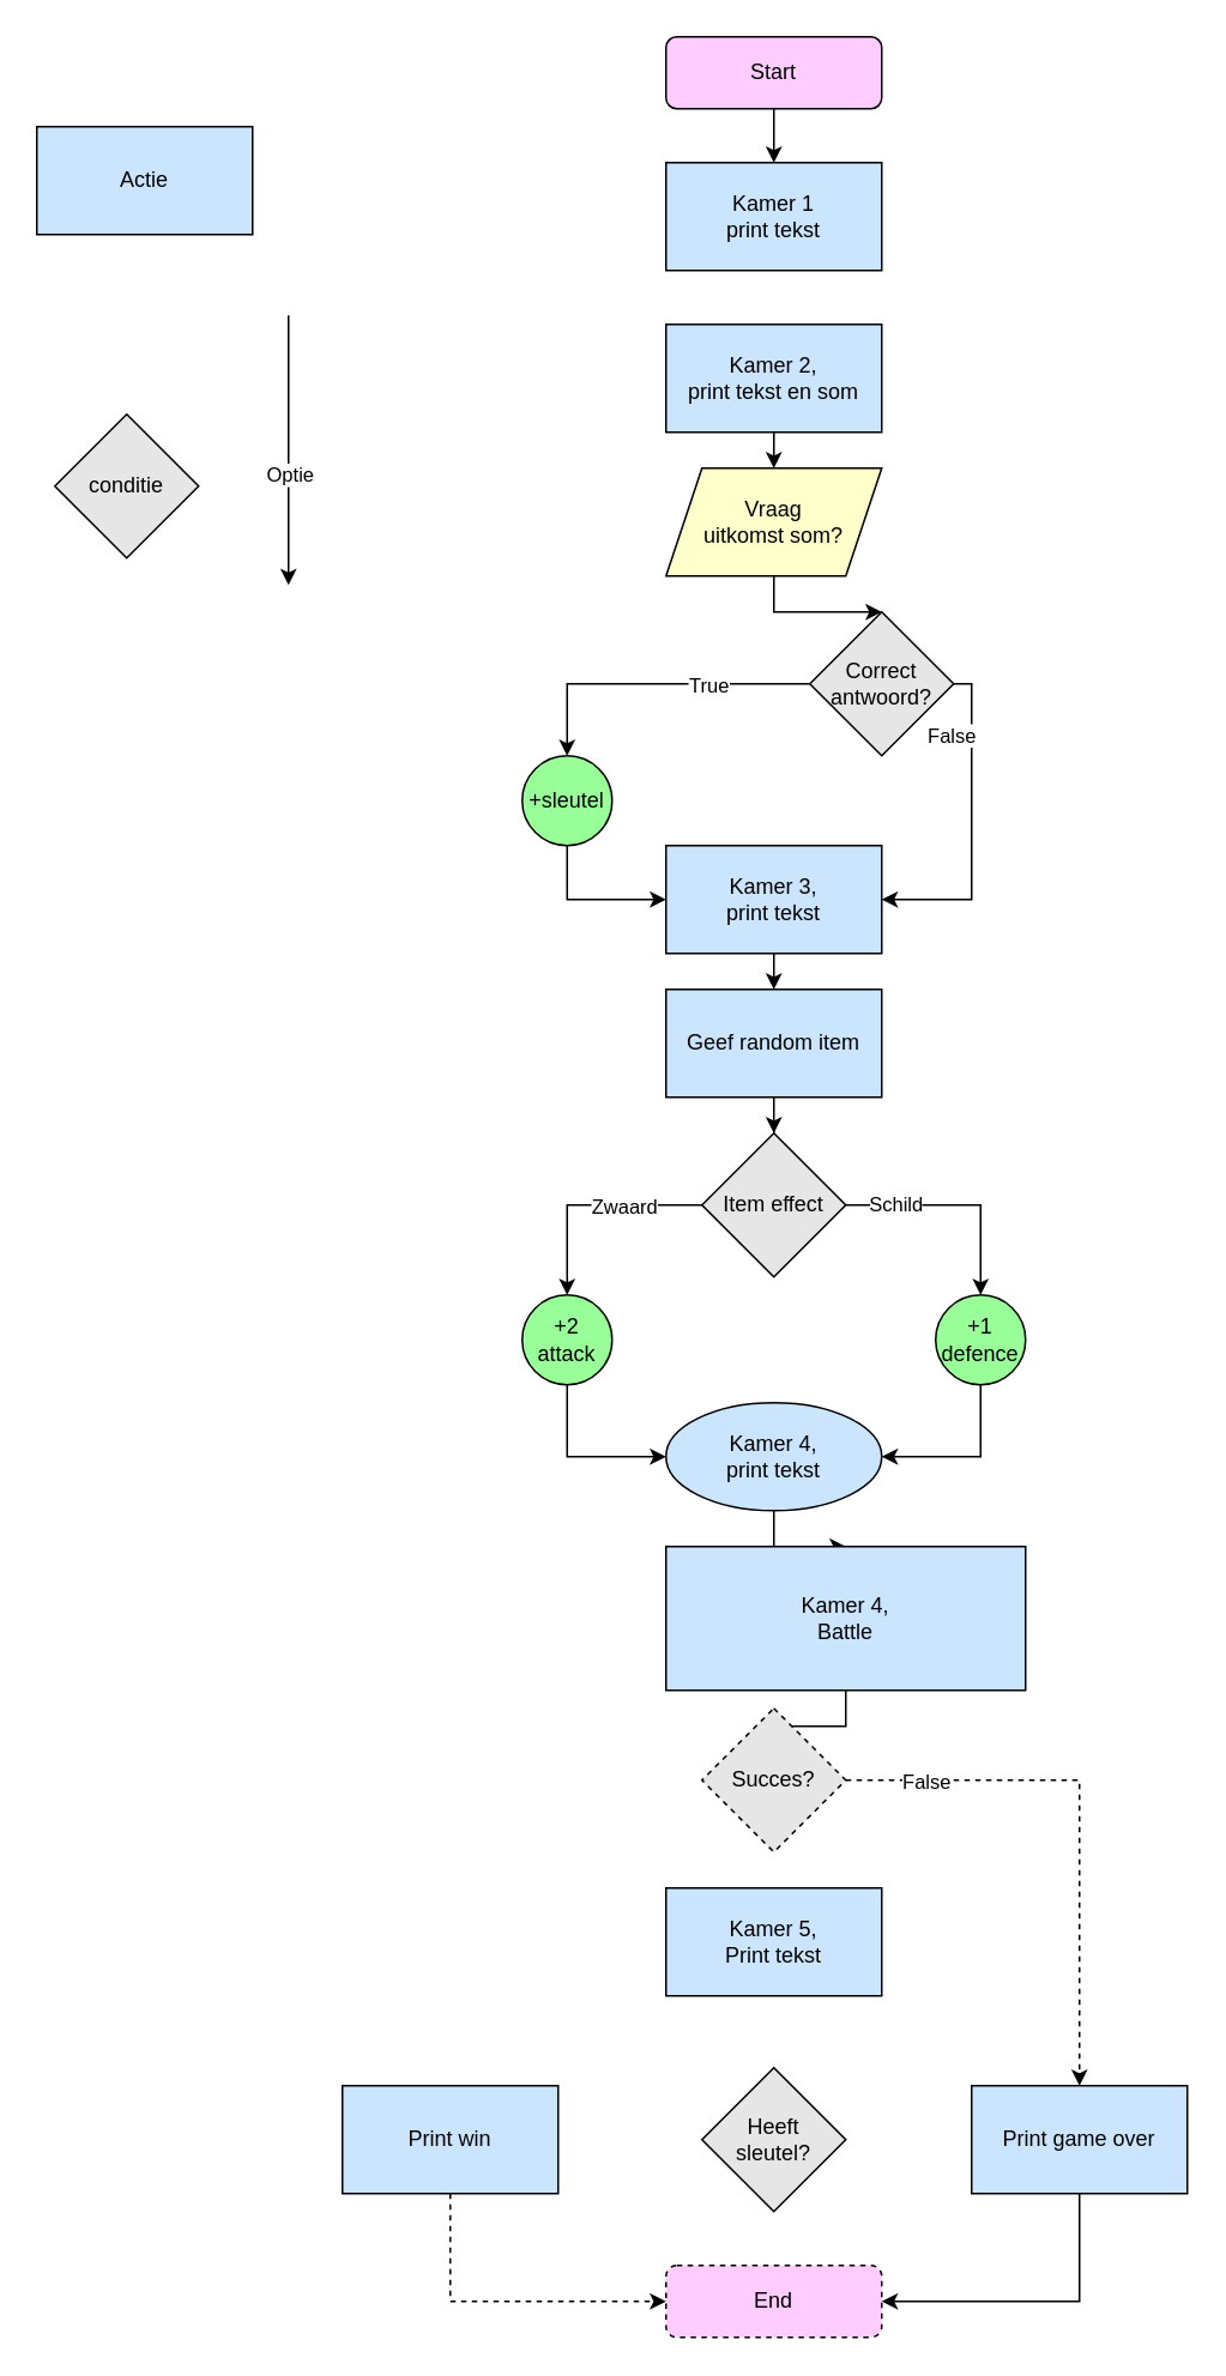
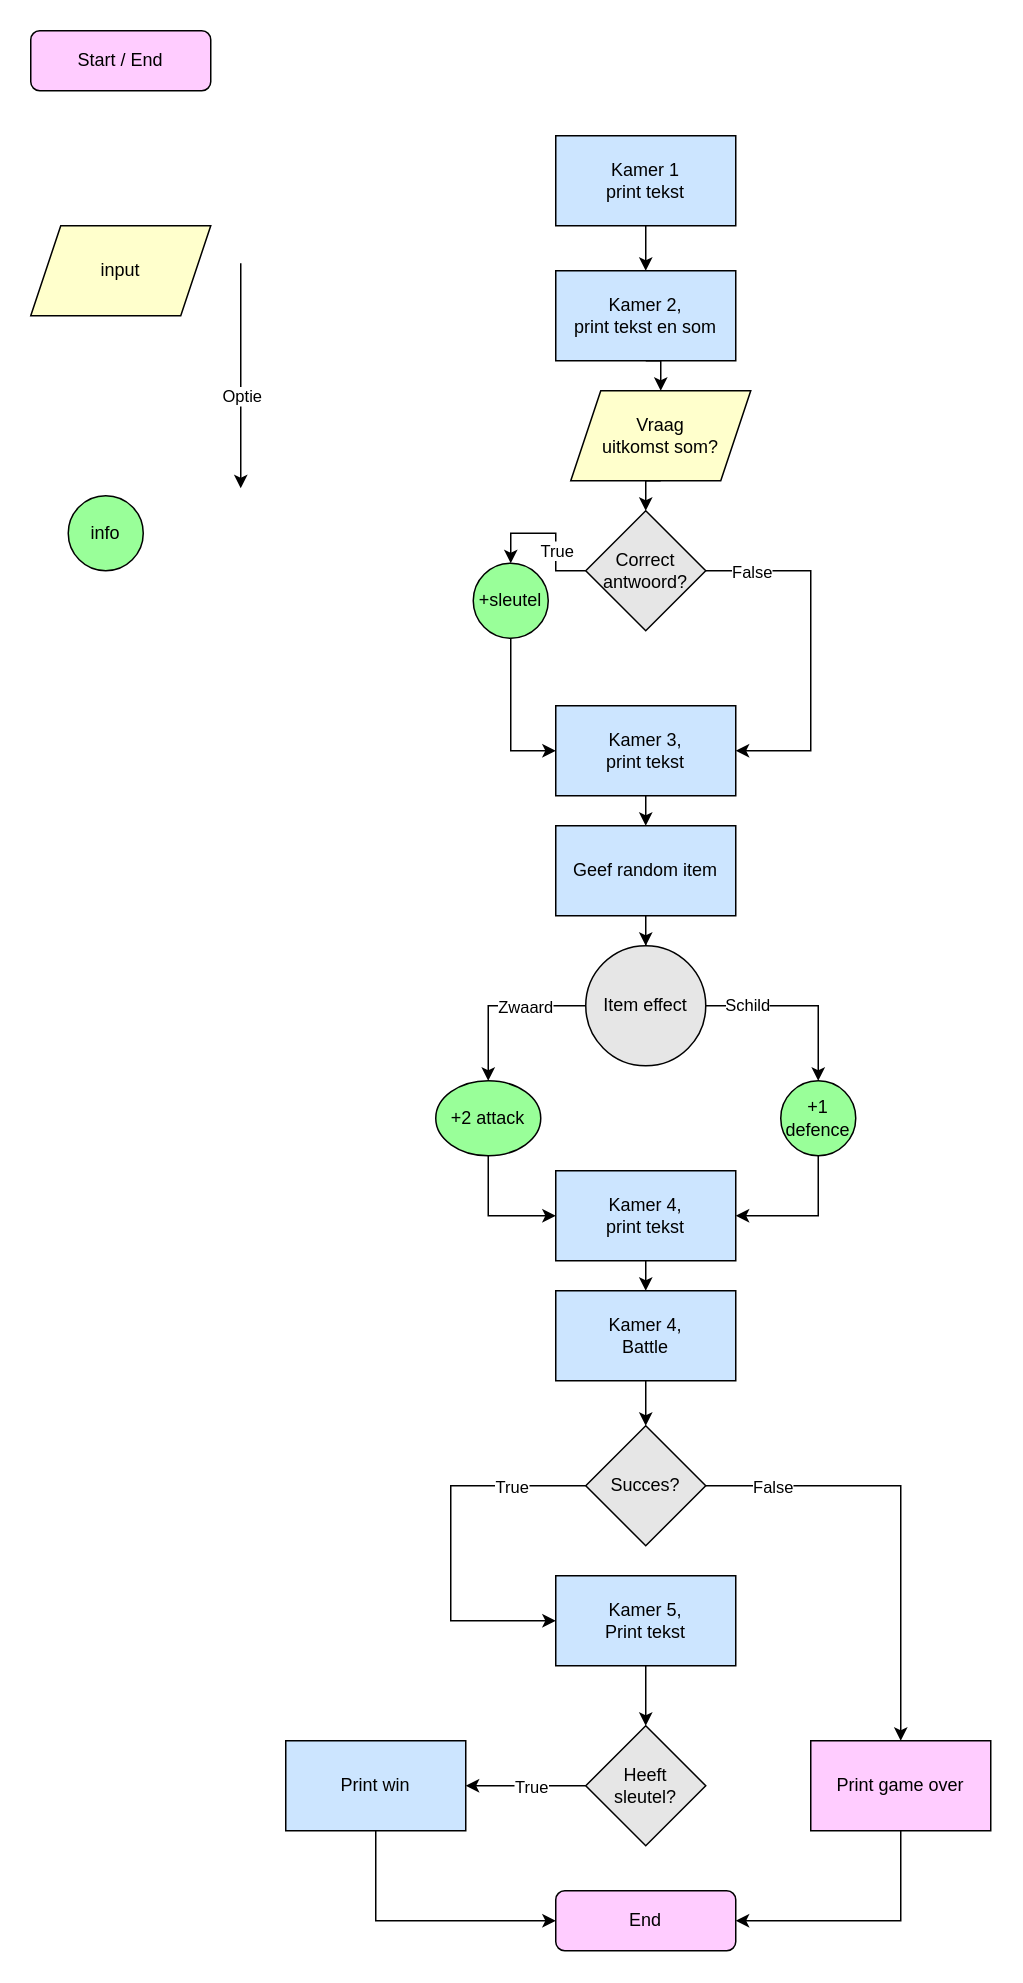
  <mxCell id="0" />
  <mxCell id="1" parent="0" />
- <mxCell id="4" value="Actie" style="rounded=0;whiteSpace=wrap;html=1;fillColor=#CCE5FF;" parent="1" vertex="1"><mxGeometry x="20" y="70" width="120" height="60" as="geometry" /></mxCell>
- <mxCell id="5" value="conditie" style="rhombus;whiteSpace=wrap;html=1;fillColor=#E6E6E6;" parent="1" vertex="1"><mxGeometry x="30" y="230" width="80" height="80" as="geometry" /></mxCell>
+ <mxCell id="2" value="Start / End" style="rounded=1;whiteSpace=wrap;html=1;fillColor=#FFCCFF;" parent="1" vertex="1"><mxGeometry x="20" y="20" width="120" height="40" as="geometry" /></mxCell>
+ <mxCell id="3" value="input" style="shape=parallelogram;perimeter=parallelogramPerimeter;whiteSpace=wrap;html=1;fixedSize=1;fillColor=#FFFFCC;" parent="1" vertex="1"><mxGeometry x="20" y="150" width="120" height="60" as="geometry" /></mxCell>
  <mxCell id="6" value="" style="endArrow=classic;html=1;rounded=0;" parent="1" edge="1"><mxGeometry width="50" height="50" relative="1" as="geometry"><mxPoint x="160" y="175" as="sourcePoint" /><mxPoint x="160" y="325" as="targetPoint" /></mxGeometry></mxCell>
  <mxCell id="7" value="Optie" style="edgeLabel;html=1;align=center;verticalAlign=middle;resizable=0;points=[];" parent="6" vertex="1" connectable="0"><mxGeometry x="0.178" relative="1" as="geometry"><mxPoint as="offset" /></mxGeometry></mxCell>
- <mxCell id="8" style="edgeStyle=orthogonalEdgeStyle;rounded=0;orthogonalLoop=1;jettySize=auto;html=1;exitX=0.5;exitY=1;exitDx=0;exitDy=0;entryX=0.5;entryY=0;entryDx=0;entryDy=0;" parent="1" source="9" target="11" edge="1"><mxGeometry relative="1" as="geometry" /></mxCell>
- <mxCell id="9" value="Start" style="rounded=1;whiteSpace=wrap;html=1;fillColor=#FFCCFF;" parent="1" vertex="1"><mxGeometry x="370" y="20" width="120" height="40" as="geometry" /></mxCell>
+ <mxCell id="10" style="edgeStyle=orthogonalEdgeStyle;rounded=0;orthogonalLoop=1;jettySize=auto;html=1;exitX=0.5;exitY=1;exitDx=0;exitDy=0;" parent="1" source="11" target="13" edge="1"><mxGeometry relative="1" as="geometry" /></mxCell>
  <mxCell id="11" value="Kamer 1&lt;br&gt;print tekst" style="rounded=0;whiteSpace=wrap;html=1;fillColor=#CCE5FF;" parent="1" vertex="1"><mxGeometry x="370" y="90" width="120" height="60" as="geometry" /></mxCell>
  <mxCell id="12" style="edgeStyle=orthogonalEdgeStyle;rounded=0;orthogonalLoop=1;jettySize=auto;html=1;exitX=0.5;exitY=1;exitDx=0;exitDy=0;entryX=0.5;entryY=0;entryDx=0;entryDy=0;" parent="1" source="13" target="15" edge="1"><mxGeometry relative="1" as="geometry" /></mxCell>
  <mxCell id="13" value="Kamer 2,&lt;br&gt;print tekst en som" style="rounded=0;whiteSpace=wrap;html=1;fillColor=#CCE5FF;" parent="1" vertex="1"><mxGeometry x="370" y="180" width="120" height="60" as="geometry" /></mxCell>
  <mxCell id="14" style="edgeStyle=orthogonalEdgeStyle;rounded=0;orthogonalLoop=1;jettySize=auto;html=1;exitX=0.5;exitY=1;exitDx=0;exitDy=0;entryX=0.5;entryY=0;entryDx=0;entryDy=0;" edge="1" parent="1" source="15" target="22"><mxGeometry relative="1" as="geometry" /></mxCell>
- <mxCell id="15" value="Vraag &lt;br&gt;uitkomst som?" style="shape=parallelogram;perimeter=parallelogramPerimeter;whiteSpace=wrap;html=1;fixedSize=1;fillColor=#FFFFCC;" parent="1" vertex="1"><mxGeometry x="370" y="260" width="120" height="60" as="geometry" /></mxCell>
+ <mxCell id="15" value="Vraag &lt;br&gt;uitkomst som?" style="shape=parallelogram;perimeter=parallelogramPerimeter;whiteSpace=wrap;html=1;fixedSize=1;fillColor=#FFFFCC;" parent="1" vertex="1"><mxGeometry x="380" y="260" width="120" height="60" as="geometry" /></mxCell>
  <mxCell id="16" style="edgeStyle=orthogonalEdgeStyle;rounded=0;orthogonalLoop=1;jettySize=auto;html=1;entryX=0;entryY=0.5;entryDx=0;entryDy=0;exitX=0.5;exitY=1;exitDx=0;exitDy=0;" edge="1" parent="1" source="17" target="24"><mxGeometry relative="1" as="geometry" /></mxCell>
- <mxCell id="17" value="+sleutel" style="ellipse;whiteSpace=wrap;html=1;aspect=fixed;fillColor=#99FF99;" parent="1" vertex="1"><mxGeometry x="290" y="420" width="50" height="50" as="geometry" /></mxCell>
+ <mxCell id="17" value="+sleutel" style="ellipse;whiteSpace=wrap;html=1;aspect=fixed;fillColor=#99FF99;" parent="1" vertex="1"><mxGeometry x="315" y="375" width="50" height="50" as="geometry" /></mxCell>
  <mxCell id="18" style="edgeStyle=orthogonalEdgeStyle;rounded=0;orthogonalLoop=1;jettySize=auto;html=1;exitX=0;exitY=0.5;exitDx=0;exitDy=0;entryX=0.5;entryY=0;entryDx=0;entryDy=0;" edge="1" parent="1" source="22" target="17"><mxGeometry relative="1" as="geometry"><mxPoint x="280" y="480" as="targetPoint" /></mxGeometry></mxCell>
  <mxCell id="19" value="True" style="edgeLabel;html=1;align=center;verticalAlign=middle;resizable=0;points=[];" vertex="1" connectable="0" parent="18"><mxGeometry x="-0.328" y="2" relative="1" as="geometry"><mxPoint x="2" y="-2" as="offset" /></mxGeometry></mxCell>
  <mxCell id="20" style="edgeStyle=orthogonalEdgeStyle;rounded=0;orthogonalLoop=1;jettySize=auto;html=1;exitX=1;exitY=0.5;exitDx=0;exitDy=0;entryX=1;entryY=0.5;entryDx=0;entryDy=0;" edge="1" parent="1" source="22" target="24"><mxGeometry relative="1" as="geometry"><mxPoint x="570" y="500" as="targetPoint" /><Array as="points"><mxPoint x="540" y="380" /><mxPoint x="540" y="500" /></Array></mxGeometry></mxCell>
  <mxCell id="21" value="False" style="edgeLabel;html=1;align=center;verticalAlign=middle;resizable=0;points=[];" vertex="1" connectable="0" parent="20"><mxGeometry x="-0.619" y="4" relative="1" as="geometry"><mxPoint x="-16" y="4" as="offset" /></mxGeometry></mxCell>
- <mxCell id="22" value="Correct antwoord?" style="rhombus;whiteSpace=wrap;html=1;fillColor=#E6E6E6;" vertex="1" parent="1"><mxGeometry x="450" y="340" width="80" height="80" as="geometry" /></mxCell>
+ <mxCell id="22" value="Correct antwoord?" style="rhombus;whiteSpace=wrap;html=1;fillColor=#E6E6E6;" vertex="1" parent="1"><mxGeometry x="390" y="340" width="80" height="80" as="geometry" /></mxCell>
  <mxCell id="23" style="edgeStyle=orthogonalEdgeStyle;rounded=0;orthogonalLoop=1;jettySize=auto;html=1;exitX=0.5;exitY=1;exitDx=0;exitDy=0;entryX=0.5;entryY=0;entryDx=0;entryDy=0;" edge="1" parent="1" source="24" target="35"><mxGeometry relative="1" as="geometry" /></mxCell>
  <mxCell id="24" value="Kamer 3,&lt;br&gt;print tekst" style="rounded=0;whiteSpace=wrap;html=1;fillColor=#CCE5FF;" vertex="1" parent="1"><mxGeometry x="370" y="470" width="120" height="60" as="geometry" /></mxCell>
  <mxCell id="25" style="edgeStyle=orthogonalEdgeStyle;rounded=0;orthogonalLoop=1;jettySize=auto;html=1;exitX=0;exitY=0.5;exitDx=0;exitDy=0;entryX=0.5;entryY=0;entryDx=0;entryDy=0;" edge="1" parent="1" source="29" target="31"><mxGeometry relative="1" as="geometry"><mxPoint x="330" y="670" as="targetPoint" /></mxGeometry></mxCell>
  <mxCell id="26" value="Zwaard" style="edgeLabel;html=1;align=center;verticalAlign=middle;resizable=0;points=[];" vertex="1" connectable="0" parent="25"><mxGeometry x="-0.289" relative="1" as="geometry"><mxPoint as="offset" /></mxGeometry></mxCell>
  <mxCell id="27" style="edgeStyle=orthogonalEdgeStyle;rounded=0;orthogonalLoop=1;jettySize=auto;html=1;exitX=1;exitY=0.5;exitDx=0;exitDy=0;" edge="1" parent="1" source="29" target="33"><mxGeometry relative="1" as="geometry" /></mxCell>
  <mxCell id="28" value="Schild" style="edgeLabel;html=1;align=center;verticalAlign=middle;resizable=0;points=[];" vertex="1" connectable="0" parent="27"><mxGeometry x="-0.567" y="1" relative="1" as="geometry"><mxPoint as="offset" /></mxGeometry></mxCell>
- <mxCell id="29" value="Item effect" style="rhombus;whiteSpace=wrap;html=1;fillColor=#E6E6E6;" vertex="1" parent="1"><mxGeometry x="390" y="630" width="80" height="80" as="geometry" /></mxCell>
+ <mxCell id="29" value="Item effect" style="ellipse;whiteSpace=wrap;html=1;fillColor=#E6E6E6;" vertex="1" parent="1"><mxGeometry x="390" y="630" width="80" height="80" as="geometry" /></mxCell>
  <mxCell id="30" style="edgeStyle=orthogonalEdgeStyle;rounded=0;orthogonalLoop=1;jettySize=auto;html=1;exitX=0.5;exitY=1;exitDx=0;exitDy=0;entryX=0;entryY=0.5;entryDx=0;entryDy=0;" edge="1" parent="1" source="31" target="37"><mxGeometry relative="1" as="geometry" /></mxCell>
- <mxCell id="31" value="+2 attack" style="ellipse;whiteSpace=wrap;html=1;aspect=fixed;fillColor=#99FF99;" vertex="1" parent="1"><mxGeometry x="290" y="720" width="50" height="50" as="geometry" /></mxCell>
+ <mxCell id="31" value="+2 attack" style="ellipse;whiteSpace=wrap;html=1;aspect=fixed;fillColor=#99FF99;" vertex="1" parent="1"><mxGeometry x="290" y="720" width="70" height="50" as="geometry" /></mxCell>
  <mxCell id="32" style="edgeStyle=orthogonalEdgeStyle;rounded=0;orthogonalLoop=1;jettySize=auto;html=1;exitX=0.5;exitY=1;exitDx=0;exitDy=0;entryX=1;entryY=0.5;entryDx=0;entryDy=0;" edge="1" parent="1" source="33" target="37"><mxGeometry relative="1" as="geometry" /></mxCell>
  <mxCell id="33" value="+1 defence" style="ellipse;whiteSpace=wrap;html=1;aspect=fixed;fillColor=#99FF99;" vertex="1" parent="1"><mxGeometry x="520" y="720" width="50" height="50" as="geometry" /></mxCell>
  <mxCell id="34" value="" style="edgeStyle=orthogonalEdgeStyle;rounded=0;orthogonalLoop=1;jettySize=auto;html=1;" edge="1" parent="1" source="35" target="29"><mxGeometry relative="1" as="geometry" /></mxCell>
  <mxCell id="35" value="Geef random item" style="rounded=0;whiteSpace=wrap;html=1;fillColor=#CCE5FF;" vertex="1" parent="1"><mxGeometry x="370" y="550" width="120" height="60" as="geometry" /></mxCell>
  <mxCell id="36" style="edgeStyle=orthogonalEdgeStyle;rounded=0;orthogonalLoop=1;jettySize=auto;html=1;exitX=0.5;exitY=1;exitDx=0;exitDy=0;entryX=0.5;entryY=0;entryDx=0;entryDy=0;" edge="1" parent="1" source="37" target="39"><mxGeometry relative="1" as="geometry" /></mxCell>
- <mxCell id="37" value="Kamer 4,&lt;br&gt;print tekst" style="ellipse;whiteSpace=wrap;html=1;fillColor=#CCE5FF;" vertex="1" parent="1"><mxGeometry x="370" y="780" width="120" height="60" as="geometry" /></mxCell>
+ <mxCell id="37" value="Kamer 4,&lt;br&gt;print tekst" style="rounded=0;whiteSpace=wrap;html=1;fillColor=#CCE5FF;" vertex="1" parent="1"><mxGeometry x="370" y="780" width="120" height="60" as="geometry" /></mxCell>
  <mxCell id="38" style="edgeStyle=orthogonalEdgeStyle;rounded=0;orthogonalLoop=1;jettySize=auto;html=1;exitX=0.5;exitY=1;exitDx=0;exitDy=0;entryX=0.5;entryY=0;entryDx=0;entryDy=0;" edge="1" parent="1" source="39" target="44"><mxGeometry relative="1" as="geometry" /></mxCell>
- <mxCell id="39" value="Kamer 4,&lt;br&gt;Battle" style="rounded=0;whiteSpace=wrap;html=1;fillColor=#CCE5FF;" vertex="1" parent="1"><mxGeometry x="370" y="860" width="200" height="80" as="geometry" /></mxCell>
- <mxCell id="40" style="edgeStyle=orthogonalEdgeStyle;rounded=0;orthogonalLoop=1;jettySize=auto;html=1;exitX=1;exitY=0.5;exitDx=0;exitDy=0;entryX=0.5;entryY=0;entryDx=0;entryDy=0;dashed=1;" edge="1" parent="1" source="44" target="47"><mxGeometry relative="1" as="geometry"><Array as="points"><mxPoint x="600" y="990" /></Array></mxGeometry></mxCell>
+ <mxCell id="39" value="Kamer 4,&lt;br&gt;Battle" style="rounded=0;whiteSpace=wrap;html=1;fillColor=#CCE5FF;" vertex="1" parent="1"><mxGeometry x="370" y="860" width="120" height="60" as="geometry" /></mxCell>
+ <mxCell id="40" style="edgeStyle=orthogonalEdgeStyle;rounded=0;orthogonalLoop=1;jettySize=auto;html=1;exitX=1;exitY=0.5;exitDx=0;exitDy=0;entryX=0.5;entryY=0;entryDx=0;entryDy=0;" edge="1" parent="1" source="44" target="47"><mxGeometry relative="1" as="geometry"><Array as="points"><mxPoint x="600" y="990" /></Array></mxGeometry></mxCell>
  <mxCell id="41" value="False" style="edgeLabel;html=1;align=center;verticalAlign=middle;resizable=0;points=[];" vertex="1" connectable="0" parent="40"><mxGeometry x="-0.765" y="-2" relative="1" as="geometry"><mxPoint x="9" y="-2" as="offset" /></mxGeometry></mxCell>
- <mxCell id="44" value="Succes?" style="rhombus;whiteSpace=wrap;html=1;fillColor=#E6E6E6;dashed=1;" vertex="1" parent="1"><mxGeometry x="390" y="950" width="80" height="80" as="geometry" /></mxCell>
- <mxCell id="45" value="End" style="rounded=1;whiteSpace=wrap;html=1;fillColor=#FFCCFF;dashed=1;" vertex="1" parent="1"><mxGeometry x="370" y="1260" width="120" height="40" as="geometry" /></mxCell>
+ <mxCell id="42" style="edgeStyle=orthogonalEdgeStyle;rounded=0;orthogonalLoop=1;jettySize=auto;html=1;exitX=0;exitY=0.5;exitDx=0;exitDy=0;entryX=0;entryY=0.5;entryDx=0;entryDy=0;" edge="1" parent="1" source="44" target="49"><mxGeometry relative="1" as="geometry"><mxPoint x="290" y="1100" as="targetPoint" /><Array as="points"><mxPoint x="300" y="990" /><mxPoint x="300" y="1080" /></Array></mxGeometry></mxCell>
+ <mxCell id="43" value="True" style="edgeLabel;html=1;align=center;verticalAlign=middle;resizable=0;points=[];" vertex="1" connectable="0" parent="42"><mxGeometry x="-0.599" y="5" relative="1" as="geometry"><mxPoint y="-5" as="offset" /></mxGeometry></mxCell>
+ <mxCell id="44" value="Succes?" style="rhombus;whiteSpace=wrap;html=1;fillColor=#E6E6E6;" vertex="1" parent="1"><mxGeometry x="390" y="950" width="80" height="80" as="geometry" /></mxCell>
+ <mxCell id="45" value="End" style="rounded=1;whiteSpace=wrap;html=1;fillColor=#FFCCFF;" vertex="1" parent="1"><mxGeometry x="370" y="1260" width="120" height="40" as="geometry" /></mxCell>
  <mxCell id="46" style="edgeStyle=orthogonalEdgeStyle;rounded=0;orthogonalLoop=1;jettySize=auto;html=1;exitX=0.5;exitY=1;exitDx=0;exitDy=0;entryX=1;entryY=0.5;entryDx=0;entryDy=0;" edge="1" parent="1" source="47" target="45"><mxGeometry relative="1" as="geometry" /></mxCell>
- <mxCell id="47" value="Print game over" style="rounded=0;whiteSpace=wrap;html=1;fillColor=#CCE5FF;" vertex="1" parent="1"><mxGeometry x="540" y="1160" width="120" height="60" as="geometry" /></mxCell>
+ <mxCell id="47" value="Print game over" style="rounded=0;whiteSpace=wrap;html=1;fillColor=#ffccff;" vertex="1" parent="1"><mxGeometry x="540" y="1160" width="120" height="60" as="geometry" /></mxCell>
+ <mxCell id="48" style="edgeStyle=orthogonalEdgeStyle;rounded=0;orthogonalLoop=1;jettySize=auto;html=1;exitX=0.5;exitY=1;exitDx=0;exitDy=0;entryX=0.5;entryY=0;entryDx=0;entryDy=0;" edge="1" parent="1" source="49" target="52"><mxGeometry relative="1" as="geometry" /></mxCell>
  <mxCell id="49" value="Kamer 5,&lt;br&gt;Print tekst" style="rounded=0;whiteSpace=wrap;html=1;fillColor=#CCE5FF;" vertex="1" parent="1"><mxGeometry x="370" y="1050" width="120" height="60" as="geometry" /></mxCell>
+ <mxCell id="50" style="edgeStyle=orthogonalEdgeStyle;rounded=0;orthogonalLoop=1;jettySize=auto;html=1;exitX=0;exitY=0.5;exitDx=0;exitDy=0;entryX=1;entryY=0.5;entryDx=0;entryDy=0;" edge="1" parent="1" source="52" target="54"><mxGeometry relative="1" as="geometry" /></mxCell>
+ <mxCell id="51" value="True" style="edgeLabel;html=1;align=center;verticalAlign=middle;resizable=0;points=[];" vertex="1" connectable="0" parent="50"><mxGeometry x="-0.075" y="4" relative="1" as="geometry"><mxPoint y="-4" as="offset" /></mxGeometry></mxCell>
  <mxCell id="52" value="Heeft&lt;br&gt;sleutel?" style="rhombus;whiteSpace=wrap;html=1;fillColor=#E6E6E6;" vertex="1" parent="1"><mxGeometry x="390" y="1150" width="80" height="80" as="geometry" /></mxCell>
- <mxCell id="53" style="edgeStyle=orthogonalEdgeStyle;rounded=0;orthogonalLoop=1;jettySize=auto;html=1;exitX=0.5;exitY=1;exitDx=0;exitDy=0;entryX=0;entryY=0.5;entryDx=0;entryDy=0;dashed=1;" edge="1" parent="1" source="54" target="45"><mxGeometry relative="1" as="geometry" /></mxCell>
+ <mxCell id="53" style="edgeStyle=orthogonalEdgeStyle;rounded=0;orthogonalLoop=1;jettySize=auto;html=1;exitX=0.5;exitY=1;exitDx=0;exitDy=0;entryX=0;entryY=0.5;entryDx=0;entryDy=0;" edge="1" parent="1" source="54" target="45"><mxGeometry relative="1" as="geometry" /></mxCell>
  <mxCell id="54" value="Print win" style="rounded=0;whiteSpace=wrap;html=1;fillColor=#CCE5FF;" vertex="1" parent="1"><mxGeometry x="190" y="1160" width="120" height="60" as="geometry" /></mxCell>
+ <mxCell id="55" value="info" style="ellipse;whiteSpace=wrap;html=1;aspect=fixed;fillColor=#99FF99;" vertex="1" parent="1"><mxGeometry x="45" y="330" width="50" height="50" as="geometry" /></mxCell>
